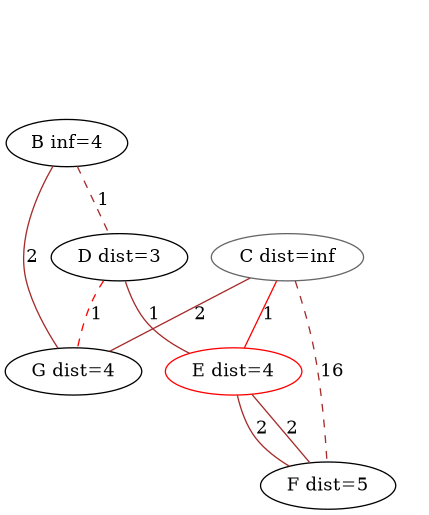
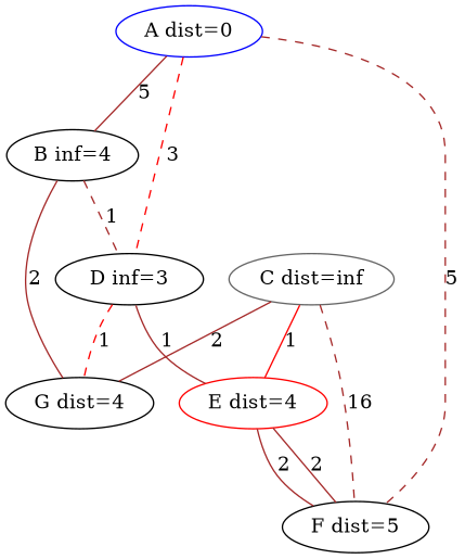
  graph {
    node [color=black]
    edge [color=brown style=solid]
+   "A dist=0" [color=blue]
    n2 [label="B inf=4"]
-   "D dist=3"
+   "D dist=3" [label="D inf=3"]
    "F dist=5"
    "G dist=4"
    "E dist=4" [color=red]
    "C dist=inf" [color=gray40]
+   "A dist=0" -- n2 [label=5]
+   "A dist=0" -- "D dist=3" [color=red label=3 style=dashed]
+   "A dist=0" -- "F dist=5" [label=5 style=dashed]
    n2 -- "D dist=3" [label=1 style=dashed]
    n2 -- "G dist=4" [label=2]
    "D dist=3" -- "G dist=4" [color=red label=1 style=dashed]
    "D dist=3" -- "E dist=4" [label=1]
    "E dist=4" -- "F dist=5" [label=2]
    "E dist=4" -- "F dist=5" [label=2]
    "C dist=inf" -- "F dist=5" [label=16 style=dashed]
    "C dist=inf" -- "G dist=4" [label=2]
    "C dist=inf" -- "E dist=4" [color=red label=1]
  }
